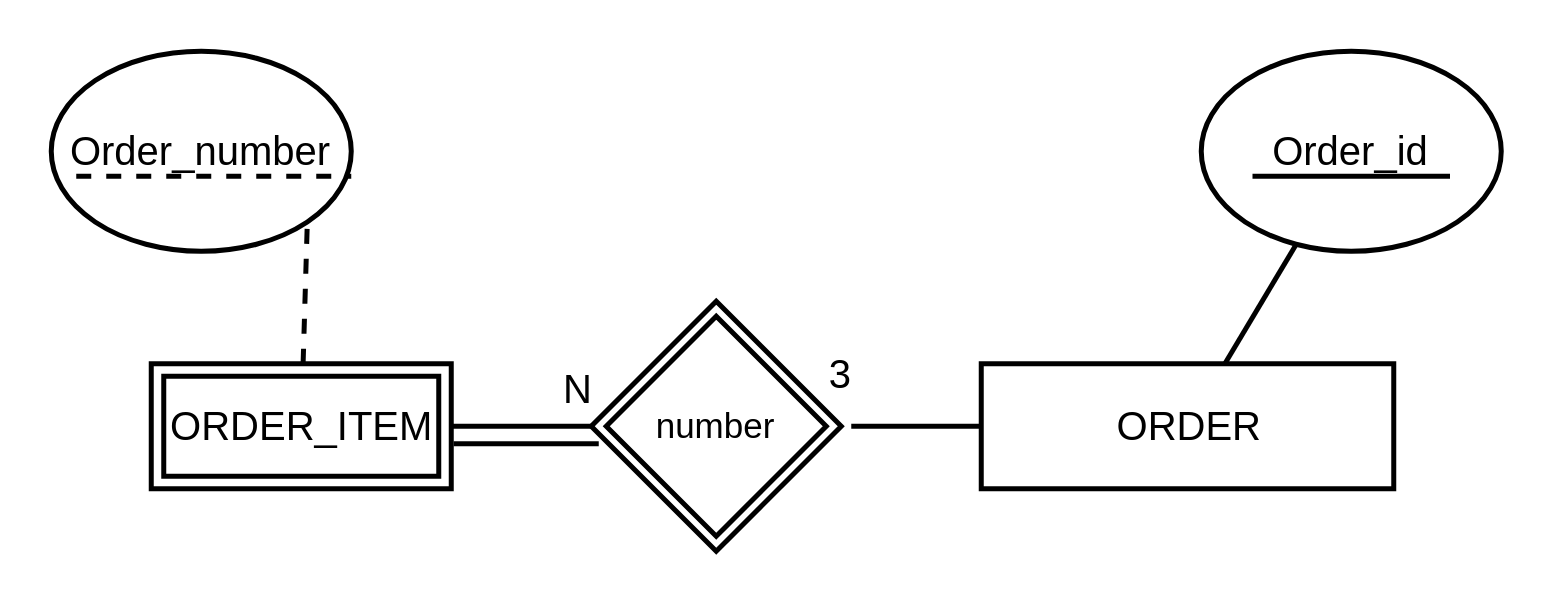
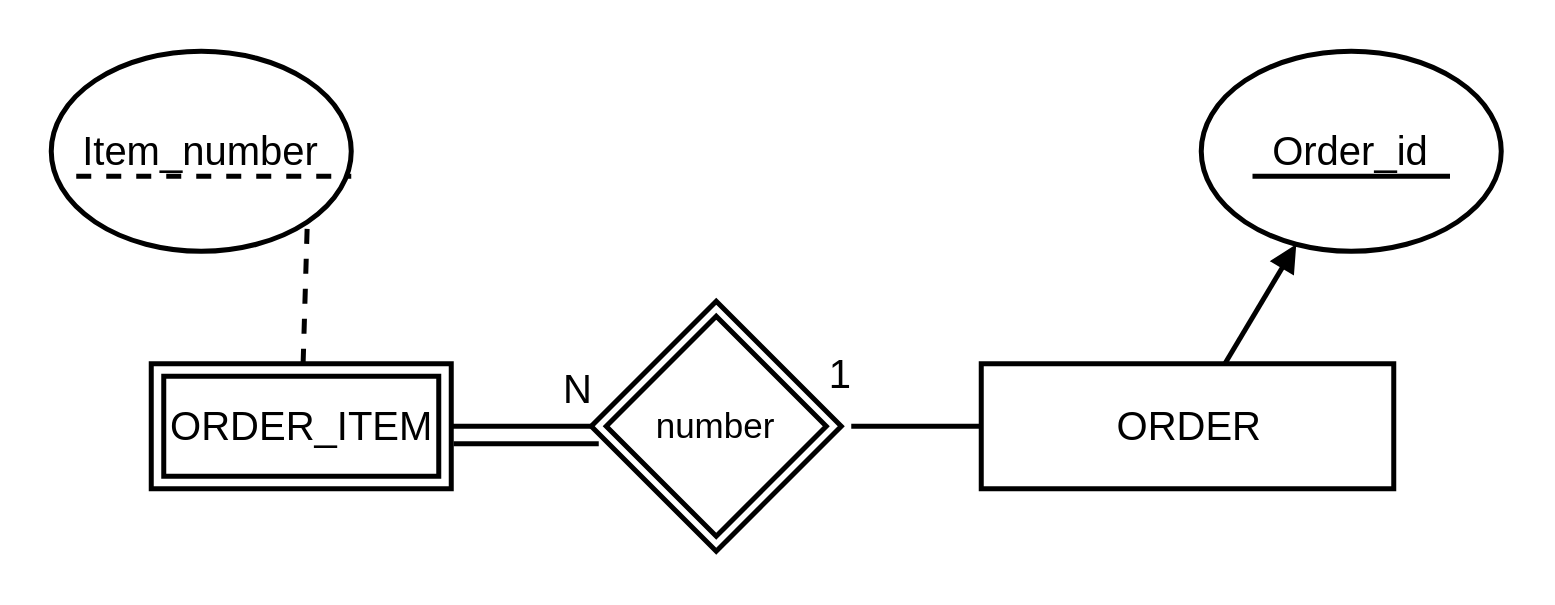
  <mxCell id="0" />
  <mxCell id="1" parent="0" />
  <mxCell id="2" value="ORDER_ITEM" style="html=1;fillColor=none;fontSize=16;strokeWidth=2;" parent="1" vertex="1"><mxGeometry x="60" y="145" width="120" height="50" as="geometry" /></mxCell>
  <mxCell id="3" value="ORDER" style="html=1;fillColor=none;fontSize=16;strokeWidth=2;" parent="1" vertex="1"><mxGeometry x="392" y="145" width="165" height="50" as="geometry" /></mxCell>
  <mxCell id="4" value="" style="endArrow=none;html=1;exitX=1;exitY=0.5;exitDx=0;exitDy=0;endFill=0;strokeWidth=2;" parent="1" source="2" edge="1"><mxGeometry width="50" height="50" relative="1" as="geometry"><mxPoint x="160.656" y="-21.042" as="sourcePoint" /><mxPoint x="236" y="170" as="targetPoint" /></mxGeometry></mxCell>
  <mxCell id="5" value="" style="endArrow=none;html=1;entryX=0;entryY=0.5;entryDx=0;entryDy=0;endFill=0;strokeWidth=2;" parent="1" target="3" edge="1"><mxGeometry width="50" height="50" relative="1" as="geometry"><mxPoint x="340" y="170" as="sourcePoint" /><mxPoint x="246" y="180" as="targetPoint" /></mxGeometry></mxCell>
  <mxCell id="6" value="N" style="text;html=1;strokeColor=none;fillColor=none;align=center;verticalAlign=middle;whiteSpace=wrap;rounded=0;fontSize=16;" parent="1" vertex="1"><mxGeometry x="215.5" y="145" width="30" height="20" as="geometry" /></mxCell>
- <mxCell id="7" value="3" style="text;html=1;strokeColor=none;fillColor=none;align=center;verticalAlign=middle;whiteSpace=wrap;rounded=0;fontSize=16;" parent="1" vertex="1"><mxGeometry x="321" y="139" width="30" height="20" as="geometry" /></mxCell>
+ <mxCell id="7" value="1" style="text;html=1;strokeColor=none;fillColor=none;align=center;verticalAlign=middle;whiteSpace=wrap;rounded=0;fontSize=16;" parent="1" vertex="1"><mxGeometry x="321" y="139" width="30" height="20" as="geometry" /></mxCell>
  <mxCell id="8" value="" style="endArrow=none;html=1;fontSize=16;exitX=1.008;exitY=0.64;exitDx=0;exitDy=0;exitPerimeter=0;entryX=0.03;entryY=0.57;entryDx=0;entryDy=0;entryPerimeter=0;strokeWidth=2;" parent="1" source="2" edge="1"><mxGeometry width="50" height="50" relative="1" as="geometry"><mxPoint x="60" y="290" as="sourcePoint" /><mxPoint x="239" y="177" as="targetPoint" /></mxGeometry></mxCell>
- <mxCell id="9" value="Order_number" style="ellipse;whiteSpace=wrap;html=1;strokeWidth=2;fillColor=none;fontSize=16;" parent="1" vertex="1"><mxGeometry x="20" y="20" width="120" height="80" as="geometry" /></mxCell>
+ <mxCell id="9" value="Item_number" style="ellipse;whiteSpace=wrap;html=1;strokeWidth=2;fillColor=none;fontSize=16;" parent="1" vertex="1"><mxGeometry x="20" y="20" width="120" height="80" as="geometry" /></mxCell>
  <mxCell id="10" value="Order_id" style="ellipse;whiteSpace=wrap;html=1;strokeWidth=2;fillColor=none;fontSize=16;fontStyle=0" parent="1" vertex="1"><mxGeometry x="480" y="20" width="120" height="80" as="geometry" /></mxCell>
- <mxCell id="11" value="" style="endArrow=none;html=1;strokeWidth=2;fontSize=16;" parent="1" source="3" target="10" edge="1"><mxGeometry width="50" height="50" relative="1" as="geometry"><mxPoint x="20" y="290" as="sourcePoint" /><mxPoint x="70" y="240" as="targetPoint" /></mxGeometry></mxCell>
+ <mxCell id="11" value="" style="endArrow=block;html=1;strokeWidth=2;fontSize=16;" parent="1" source="3" target="10" edge="1"><mxGeometry width="50" height="50" relative="1" as="geometry"><mxPoint x="20" y="290" as="sourcePoint" /><mxPoint x="70" y="240" as="targetPoint" /></mxGeometry></mxCell>
  <mxCell id="12" value="" style="endArrow=none;html=1;strokeWidth=2;fontSize=16;entryX=1;entryY=1;entryDx=0;entryDy=0;dashed=1;" parent="1" source="2" target="9" edge="1"><mxGeometry width="50" height="50" relative="1" as="geometry"><mxPoint x="482" y="155" as="sourcePoint" /><mxPoint x="521.765" y="105.294" as="targetPoint" /></mxGeometry></mxCell>
  <mxCell id="13" value="number" style="shape=rhombus;double=1;strokeWidth=2;fontSize=17;perimeter=rhombusPerimeter;whiteSpace=wrap;html=1;align=center;fontSize=14;fillColor=none;" parent="1" vertex="1"><mxGeometry x="236" y="120" width="100" height="100" as="geometry" /></mxCell>
  <mxCell id="14" value="" style="endArrow=none;dashed=1;html=1;strokeWidth=2;fontSize=16;entryX=1;entryY=0.625;entryDx=0;entryDy=0;entryPerimeter=0;" parent="1" target="9" edge="1"><mxGeometry width="50" height="50" relative="1" as="geometry"><mxPoint x="30" y="70" as="sourcePoint" /><mxPoint x="80" y="70" as="targetPoint" /></mxGeometry></mxCell>
  <mxCell id="15" value="" style="endArrow=none;html=1;strokeWidth=2;fontSize=16;" parent="1" edge="1"><mxGeometry width="50" height="50" relative="1" as="geometry"><mxPoint x="500.5" y="70" as="sourcePoint" /><mxPoint x="579.5" y="70" as="targetPoint" /></mxGeometry></mxCell>
  <mxCell id="16" value="" style="rounded=0;whiteSpace=wrap;html=1;strokeColor=#000000;strokeWidth=2;fillColor=none;gradientColor=none;fontSize=18;" vertex="1" parent="1"><mxGeometry x="65" y="150" width="110" height="40" as="geometry" /></mxCell>
